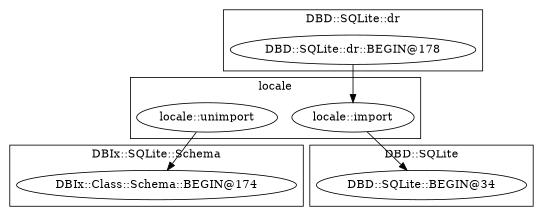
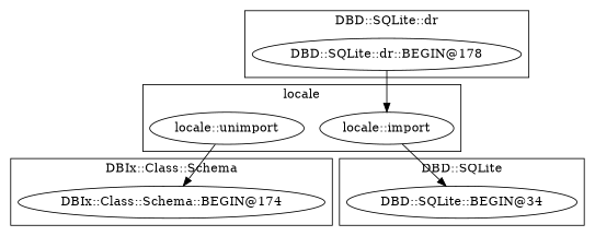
  digraph {
    "DBD::SQLite::dr::BEGIN@178"
    "locale::unimport"
    "locale::import"
    "DBIx::Class::Schema::BEGIN@174"
    "DBD::SQLite::BEGIN@34"
    subgraph cluster_1 {
      label="DBD::SQLite::dr"
      "DBD::SQLite::dr::BEGIN@178"
    }
    subgraph cluster_2 {
      label=locale
      "locale::unimport"
      "locale::import"
    }
    subgraph cluster_3 {
-     label="DBIx::SQLite::Schema"
+     label="DBIx::Class::Schema"
      "DBIx::Class::Schema::BEGIN@174"
    }
    subgraph cluster_4 {
      label="DBD::SQLite"
      "DBD::SQLite::BEGIN@34"
    }
    "DBD::SQLite::dr::BEGIN@178" -> "locale::import"
    "locale::unimport" -> "DBIx::Class::Schema::BEGIN@174"
    "locale::import" -> "DBD::SQLite::BEGIN@34"
  }
